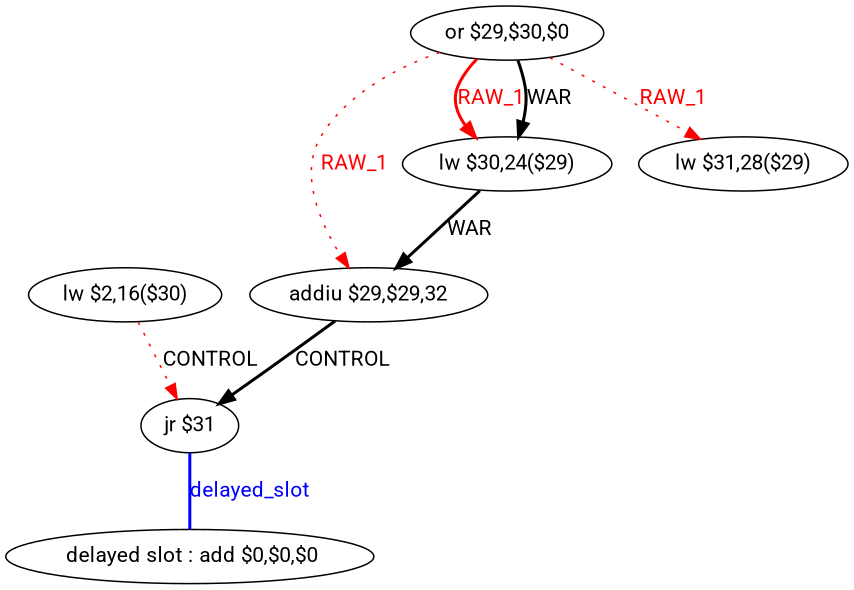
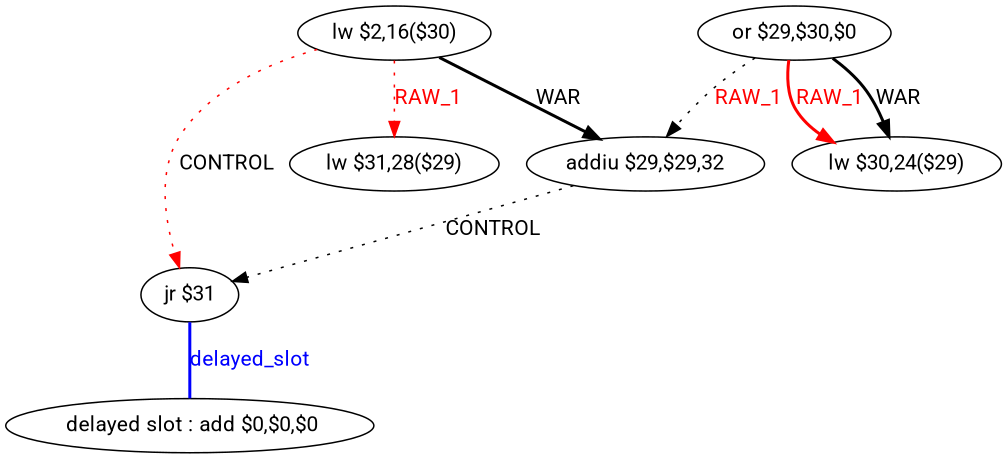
  digraph {
    fontname=Roboto
    node [fontname=Roboto shape=ellipse]
    edge [color=red fontname=Roboto style=bold]
    n1 [label=" delayed slot : add $0,$0,$0"]
    n2 [label="jr $31"]
    n3 [label="lw $2,16($30)"]
    n4 [label="or $29,$30,$0"]
    n5 [label="addiu $29,$29,32"]
    n6 [label="lw $30,24($29)"]
    n7 [label="lw $31,28($29)"]
    n2 -> n1 [color=blue dir=none fontcolor=blue label=delayed_slot]
    n3 -> n2 [label=CONTROL style=dotted]
-   n4 -> n5 [fontcolor=red label=RAW_1 style=dotted]
+   n4 -> n5 [color=black fontcolor=red label=RAW_1 style=dotted]
    n4 -> n6 [fontcolor=red label=RAW_1]
    n4 -> n6 [label=WAR color=""]
-   n4 -> n7 [fontcolor=red label=RAW_1 style=dotted]
-   n5 -> n2 [label=CONTROL color=""]
-   n6 -> n5 [label=WAR color=""]
+   n3 -> n7 [fontcolor=red label=RAW_1 style=dotted]
+   n5 -> n2 [label=CONTROL style=dotted color=""]
+   n3 -> n5 [label=WAR color=""]
  }
